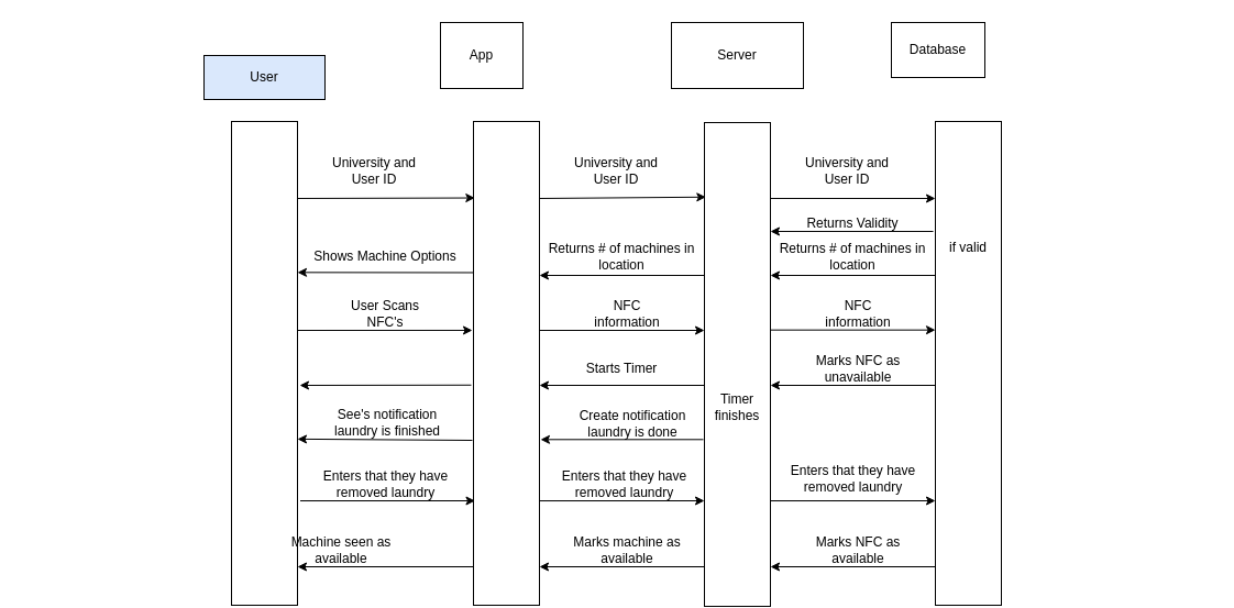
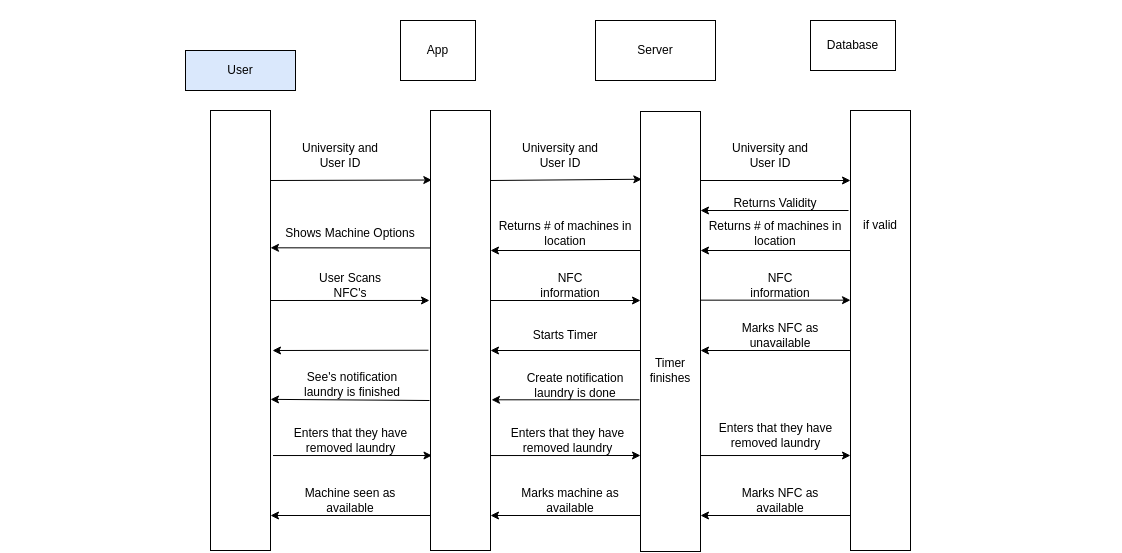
  <mxCell id="0" />
  <mxCell id="1" parent="0" />
  <mxCell id="2" value="" style="rounded=0;whiteSpace=wrap;html=1;rotation=-90;" parent="1" vertex="1"><mxGeometry x="20" y="300" width="440" height="60" as="geometry" /></mxCell>
  <mxCell id="3" value="" style="rounded=0;whiteSpace=wrap;html=1;rotation=-90;" parent="1" vertex="1"><mxGeometry x="240" y="300" width="440" height="60" as="geometry" /></mxCell>
  <mxCell id="4" value="" style="rounded=0;whiteSpace=wrap;html=1;rotation=-90;" parent="1" vertex="1"><mxGeometry x="450" y="301" width="440" height="60" as="geometry" /></mxCell>
  <mxCell id="5" value="" style="endArrow=classic;html=1;rounded=0;entryX=0.842;entryY=0.022;entryDx=0;entryDy=0;entryPerimeter=0;" parent="1" target="3" edge="1"><mxGeometry width="50" height="50" relative="1" as="geometry"><mxPoint x="270" y="180" as="sourcePoint" /><mxPoint x="320" y="130" as="targetPoint" /></mxGeometry></mxCell>
  <mxCell id="6" value="" style="endArrow=classic;html=1;rounded=0;entryX=0.577;entryY=-0.017;entryDx=0;entryDy=0;entryPerimeter=0;" parent="1" edge="1"><mxGeometry width="50" height="50" relative="1" as="geometry"><mxPoint x="270" y="300" as="sourcePoint" /><mxPoint x="428.98" y="299.96" as="targetPoint" /></mxGeometry></mxCell>
  <mxCell id="7" value="" style="endArrow=classic;html=1;rounded=0;entryX=0.846;entryY=0.022;entryDx=0;entryDy=0;entryPerimeter=0;" parent="1" target="4" edge="1"><mxGeometry width="50" height="50" relative="1" as="geometry"><mxPoint x="490" y="180" as="sourcePoint" /><mxPoint x="570" y="180" as="targetPoint" /></mxGeometry></mxCell>
  <mxCell id="8" value="" style="endArrow=classic;html=1;rounded=0;entryX=0.865;entryY=0;entryDx=0;entryDy=0;entryPerimeter=0;" parent="1" edge="1"><mxGeometry width="50" height="50" relative="1" as="geometry"><mxPoint x="490" y="300" as="sourcePoint" /><mxPoint x="640" y="300" as="targetPoint" /></mxGeometry></mxCell>
  <mxCell id="9" value="" style="endArrow=classic;html=1;rounded=0;" parent="1" edge="1"><mxGeometry width="50" height="50" relative="1" as="geometry"><mxPoint x="640" y="250" as="sourcePoint" /><mxPoint x="490" y="250" as="targetPoint" /></mxGeometry></mxCell>
  <mxCell id="10" value="" style="endArrow=classic;html=1;rounded=0;exitX=0.462;exitY=-0.067;exitDx=0;exitDy=0;exitPerimeter=0;" parent="1" edge="1"><mxGeometry width="50" height="50" relative="1" as="geometry"><mxPoint x="427.99" y="349.76" as="sourcePoint" /><mxPoint x="272.01" y="350" as="targetPoint" /></mxGeometry></mxCell>
  <mxCell id="11" value="" style="endArrow=classic;html=1;rounded=0;exitX=0.344;exitY=-0.017;exitDx=0;exitDy=0;exitPerimeter=0;" parent="1" edge="1"><mxGeometry width="50" height="50" relative="1" as="geometry"><mxPoint x="428.98" y="400" as="sourcePoint" /><mxPoint x="270" y="398.88" as="targetPoint" /></mxGeometry></mxCell>
  <mxCell id="12" value="" style="endArrow=classic;html=1;rounded=0;" parent="1" edge="1"><mxGeometry width="50" height="50" relative="1" as="geometry"><mxPoint x="639.01" y="399.31" as="sourcePoint" /><mxPoint x="490.99" y="399.31" as="targetPoint" /><Array as="points" /></mxGeometry></mxCell>
  <mxCell id="13" value="University and User ID" style="text;html=1;align=center;verticalAlign=middle;whiteSpace=wrap;rounded=0;" parent="1" vertex="1"><mxGeometry x="300" y="140" width="80" height="30" as="geometry" /></mxCell>
  <mxCell id="14" value="User Scans NFC's" style="text;html=1;align=center;verticalAlign=middle;whiteSpace=wrap;rounded=0;" parent="1" vertex="1"><mxGeometry x="310" y="270" width="80" height="30" as="geometry" /></mxCell>
  <mxCell id="15" value="Enters that they have removed laundry" style="text;html=1;align=center;verticalAlign=middle;whiteSpace=wrap;rounded=0;" parent="1" vertex="1"><mxGeometry x="282.5" y="425" width="135" height="30" as="geometry" /></mxCell>
  <mxCell id="16" value="University and User ID" style="text;html=1;align=center;verticalAlign=middle;whiteSpace=wrap;rounded=0;" parent="1" vertex="1"><mxGeometry x="520" y="140" width="80" height="30" as="geometry" /></mxCell>
  <mxCell id="17" value="NFC information" style="text;html=1;align=center;verticalAlign=middle;whiteSpace=wrap;rounded=0;" parent="1" vertex="1"><mxGeometry x="530" y="270" width="80" height="30" as="geometry" /></mxCell>
  <mxCell id="18" value="Timer finishes" style="text;html=1;align=center;verticalAlign=middle;whiteSpace=wrap;rounded=0;" parent="1" vertex="1"><mxGeometry x="640" y="355" width="60" height="30" as="geometry" /></mxCell>
  <mxCell id="19" value="App" style="rounded=0;whiteSpace=wrap;html=1;" parent="1" vertex="1"><mxGeometry x="400" y="20" width="75" height="60" as="geometry" /></mxCell>
- <mxCell id="20" value="Server" style="rounded=0;whiteSpace=wrap;html=1;" parent="1" vertex="1"><mxGeometry x="610" y="20" width="120" height="60" as="geometry" /></mxCell>
+ <mxCell id="20" value="Server" style="rounded=0;whiteSpace=wrap;html=1;" parent="1" vertex="1"><mxGeometry x="595" y="20" width="120" height="60" as="geometry" /></mxCell>
  <mxCell id="21" value="User" style="rounded=0;whiteSpace=wrap;html=1;fillColor=#dae8fc;" parent="1" vertex="1"><mxGeometry x="185" y="50" width="110" height="40" as="geometry" /></mxCell>
  <mxCell id="22" value="Database" style="rounded=0;whiteSpace=wrap;html=1;" parent="1" vertex="1"><mxGeometry x="810" y="20" width="85" height="50" as="geometry" /></mxCell>
  <mxCell id="23" value="" style="rounded=0;whiteSpace=wrap;html=1;rotation=-90;" parent="1" vertex="1"><mxGeometry x="660" y="300" width="440" height="60" as="geometry" /></mxCell>
  <mxCell id="24" value="" style="endArrow=classic;html=1;rounded=0;entryX=0.865;entryY=0;entryDx=0;entryDy=0;entryPerimeter=0;" parent="1" edge="1"><mxGeometry width="50" height="50" relative="1" as="geometry"><mxPoint x="700" y="180" as="sourcePoint" /><mxPoint x="850" y="180" as="targetPoint" /></mxGeometry></mxCell>
  <mxCell id="25" value="University and User ID" style="text;html=1;align=center;verticalAlign=middle;whiteSpace=wrap;rounded=0;" parent="1" vertex="1"><mxGeometry x="730" y="140" width="80" height="30" as="geometry" /></mxCell>
  <mxCell id="26" value="" style="endArrow=classic;html=1;rounded=0;" parent="1" edge="1"><mxGeometry width="50" height="50" relative="1" as="geometry"><mxPoint x="848.02" y="210" as="sourcePoint" /><mxPoint x="700" y="210" as="targetPoint" /><Array as="points" /></mxGeometry></mxCell>
  <mxCell id="27" value="Returns Validity" style="text;html=1;align=center;verticalAlign=middle;whiteSpace=wrap;rounded=0;" parent="1" vertex="1"><mxGeometry x="700" y="188" width="150" height="30" as="geometry" /></mxCell>
  <mxCell id="28" value="" style="endArrow=classic;html=1;rounded=0;" parent="1" edge="1"><mxGeometry width="50" height="50" relative="1" as="geometry"><mxPoint x="850" y="250" as="sourcePoint" /><mxPoint x="700" y="250" as="targetPoint" /></mxGeometry></mxCell>
  <mxCell id="29" value="" style="endArrow=classic;html=1;rounded=0;entryX=0.808;entryY=1;entryDx=0;entryDy=0;entryPerimeter=0;" parent="1" edge="1"><mxGeometry width="50" height="50" relative="1" as="geometry"><mxPoint x="430" y="247.47" as="sourcePoint" /><mxPoint x="270" y="247.31" as="targetPoint" /></mxGeometry></mxCell>
  <mxCell id="30" value="Shows Machine Options" style="text;html=1;align=center;verticalAlign=middle;whiteSpace=wrap;rounded=0;" parent="1" vertex="1"><mxGeometry x="275" y="218" width="150" height="30" as="geometry" /></mxCell>
  <mxCell id="31" value="if valid" style="text;html=1;align=center;verticalAlign=middle;whiteSpace=wrap;rounded=0;" parent="1" vertex="1"><mxGeometry x="850" y="210" width="60" height="30" as="geometry" /></mxCell>
  <mxCell id="32" value="Returns # of machines in location" style="text;html=1;align=center;verticalAlign=middle;whiteSpace=wrap;rounded=0;" parent="1" vertex="1"><mxGeometry x="700" y="218" width="150" height="30" as="geometry" /></mxCell>
  <mxCell id="33" value="Returns # of machines in location" style="text;html=1;align=center;verticalAlign=middle;whiteSpace=wrap;rounded=0;" parent="1" vertex="1"><mxGeometry x="490" y="218" width="150" height="30" as="geometry" /></mxCell>
  <mxCell id="34" value="" style="endArrow=classic;html=1;rounded=0;entryX=0.865;entryY=0;entryDx=0;entryDy=0;entryPerimeter=0;" parent="1" edge="1"><mxGeometry width="50" height="50" relative="1" as="geometry"><mxPoint x="700" y="299.66" as="sourcePoint" /><mxPoint x="850" y="299.66" as="targetPoint" /></mxGeometry></mxCell>
  <mxCell id="35" value="NFC information" style="text;html=1;align=center;verticalAlign=middle;whiteSpace=wrap;rounded=0;" parent="1" vertex="1"><mxGeometry x="740" y="269.66" width="80" height="30" as="geometry" /></mxCell>
  <mxCell id="36" value="" style="endArrow=classic;html=1;rounded=0;" parent="1" edge="1"><mxGeometry width="50" height="50" relative="1" as="geometry"><mxPoint x="850" y="350" as="sourcePoint" /><mxPoint x="700" y="350" as="targetPoint" /></mxGeometry></mxCell>
  <mxCell id="37" value="Marks NFC as unavailable" style="text;html=1;align=center;verticalAlign=middle;whiteSpace=wrap;rounded=0;" parent="1" vertex="1"><mxGeometry x="720" y="320" width="120" height="30" as="geometry" /></mxCell>
  <mxCell id="38" value="" style="endArrow=classic;html=1;rounded=0;" parent="1" edge="1"><mxGeometry width="50" height="50" relative="1" as="geometry"><mxPoint x="640" y="350" as="sourcePoint" /><mxPoint x="490" y="350" as="targetPoint" /></mxGeometry></mxCell>
  <mxCell id="39" value="Starts Timer" style="text;html=1;align=center;verticalAlign=middle;whiteSpace=wrap;rounded=0;" parent="1" vertex="1"><mxGeometry x="505" y="320" width="120" height="30" as="geometry" /></mxCell>
  <mxCell id="40" value="Create notification laundry is done" style="text;html=1;align=center;verticalAlign=middle;whiteSpace=wrap;rounded=0;" parent="1" vertex="1"><mxGeometry x="525" y="370" width="100" height="30" as="geometry" /></mxCell>
  <mxCell id="41" value="See's notification laundry is finished" style="text;html=1;align=center;verticalAlign=middle;whiteSpace=wrap;rounded=0;" parent="1" vertex="1"><mxGeometry x="301.5" y="368.88" width="100" height="30" as="geometry" /></mxCell>
  <mxCell id="42" value="" style="endArrow=classic;html=1;rounded=0;entryX=0.577;entryY=-0.017;entryDx=0;entryDy=0;entryPerimeter=0;" parent="1" edge="1"><mxGeometry width="50" height="50" relative="1" as="geometry"><mxPoint x="272.52" y="455.04" as="sourcePoint" /><mxPoint x="431.5" y="455" as="targetPoint" /></mxGeometry></mxCell>
  <mxCell id="43" value="Enters that they have removed laundry" style="text;html=1;align=center;verticalAlign=middle;whiteSpace=wrap;rounded=0;" parent="1" vertex="1"><mxGeometry x="499.98" y="425" width="135" height="30" as="geometry" /></mxCell>
  <mxCell id="44" value="" style="endArrow=classic;html=1;rounded=0;" parent="1" edge="1"><mxGeometry width="50" height="50" relative="1" as="geometry"><mxPoint x="490" y="455.04" as="sourcePoint" /><mxPoint x="640" y="455" as="targetPoint" /></mxGeometry></mxCell>
  <mxCell id="45" value="Enters that they have removed laundry" style="text;html=1;align=center;verticalAlign=middle;whiteSpace=wrap;rounded=0;" parent="1" vertex="1"><mxGeometry x="707.5" y="420" width="135" height="30" as="geometry" /></mxCell>
  <mxCell id="46" value="" style="endArrow=classic;html=1;rounded=0;" parent="1" edge="1"><mxGeometry width="50" height="50" relative="1" as="geometry"><mxPoint x="700" y="455.04" as="sourcePoint" /><mxPoint x="850" y="455" as="targetPoint" /></mxGeometry></mxCell>
  <mxCell id="47" value="" style="endArrow=classic;html=1;rounded=0;" parent="1" edge="1"><mxGeometry width="50" height="50" relative="1" as="geometry"><mxPoint x="850" y="515" as="sourcePoint" /><mxPoint x="700" y="515" as="targetPoint" /></mxGeometry></mxCell>
  <mxCell id="48" value="Marks NFC as available" style="text;html=1;align=center;verticalAlign=middle;whiteSpace=wrap;rounded=0;" parent="1" vertex="1"><mxGeometry x="720" y="485" width="120" height="30" as="geometry" /></mxCell>
  <mxCell id="49" value="" style="endArrow=classic;html=1;rounded=0;" parent="1" edge="1"><mxGeometry width="50" height="50" relative="1" as="geometry"><mxPoint x="640" y="515" as="sourcePoint" /><mxPoint x="490" y="515" as="targetPoint" /></mxGeometry></mxCell>
  <mxCell id="50" value="Marks machine as available" style="text;html=1;align=center;verticalAlign=middle;whiteSpace=wrap;rounded=0;" parent="1" vertex="1"><mxGeometry x="510" y="485" width="120" height="30" as="geometry" /></mxCell>
  <mxCell id="51" value="" style="endArrow=classic;html=1;rounded=0;" parent="1" edge="1"><mxGeometry width="50" height="50" relative="1" as="geometry"><mxPoint x="430" y="515" as="sourcePoint" /><mxPoint x="270" y="515" as="targetPoint" /></mxGeometry></mxCell>
- <mxCell id="52" value="Machine seen as available" style="text;html=1;align=center;verticalAlign=middle;whiteSpace=wrap;rounded=0;" parent="1" vertex="1"><mxGeometry x="250" y="485" width="120" height="30" as="geometry" /></mxCell>
+ <mxCell id="52" value="Machine seen as available" style="text;html=1;align=center;verticalAlign=middle;whiteSpace=wrap;rounded=0;" parent="1" vertex="1"><mxGeometry x="290" y="485" width="120" height="30" as="geometry" /></mxCell>
